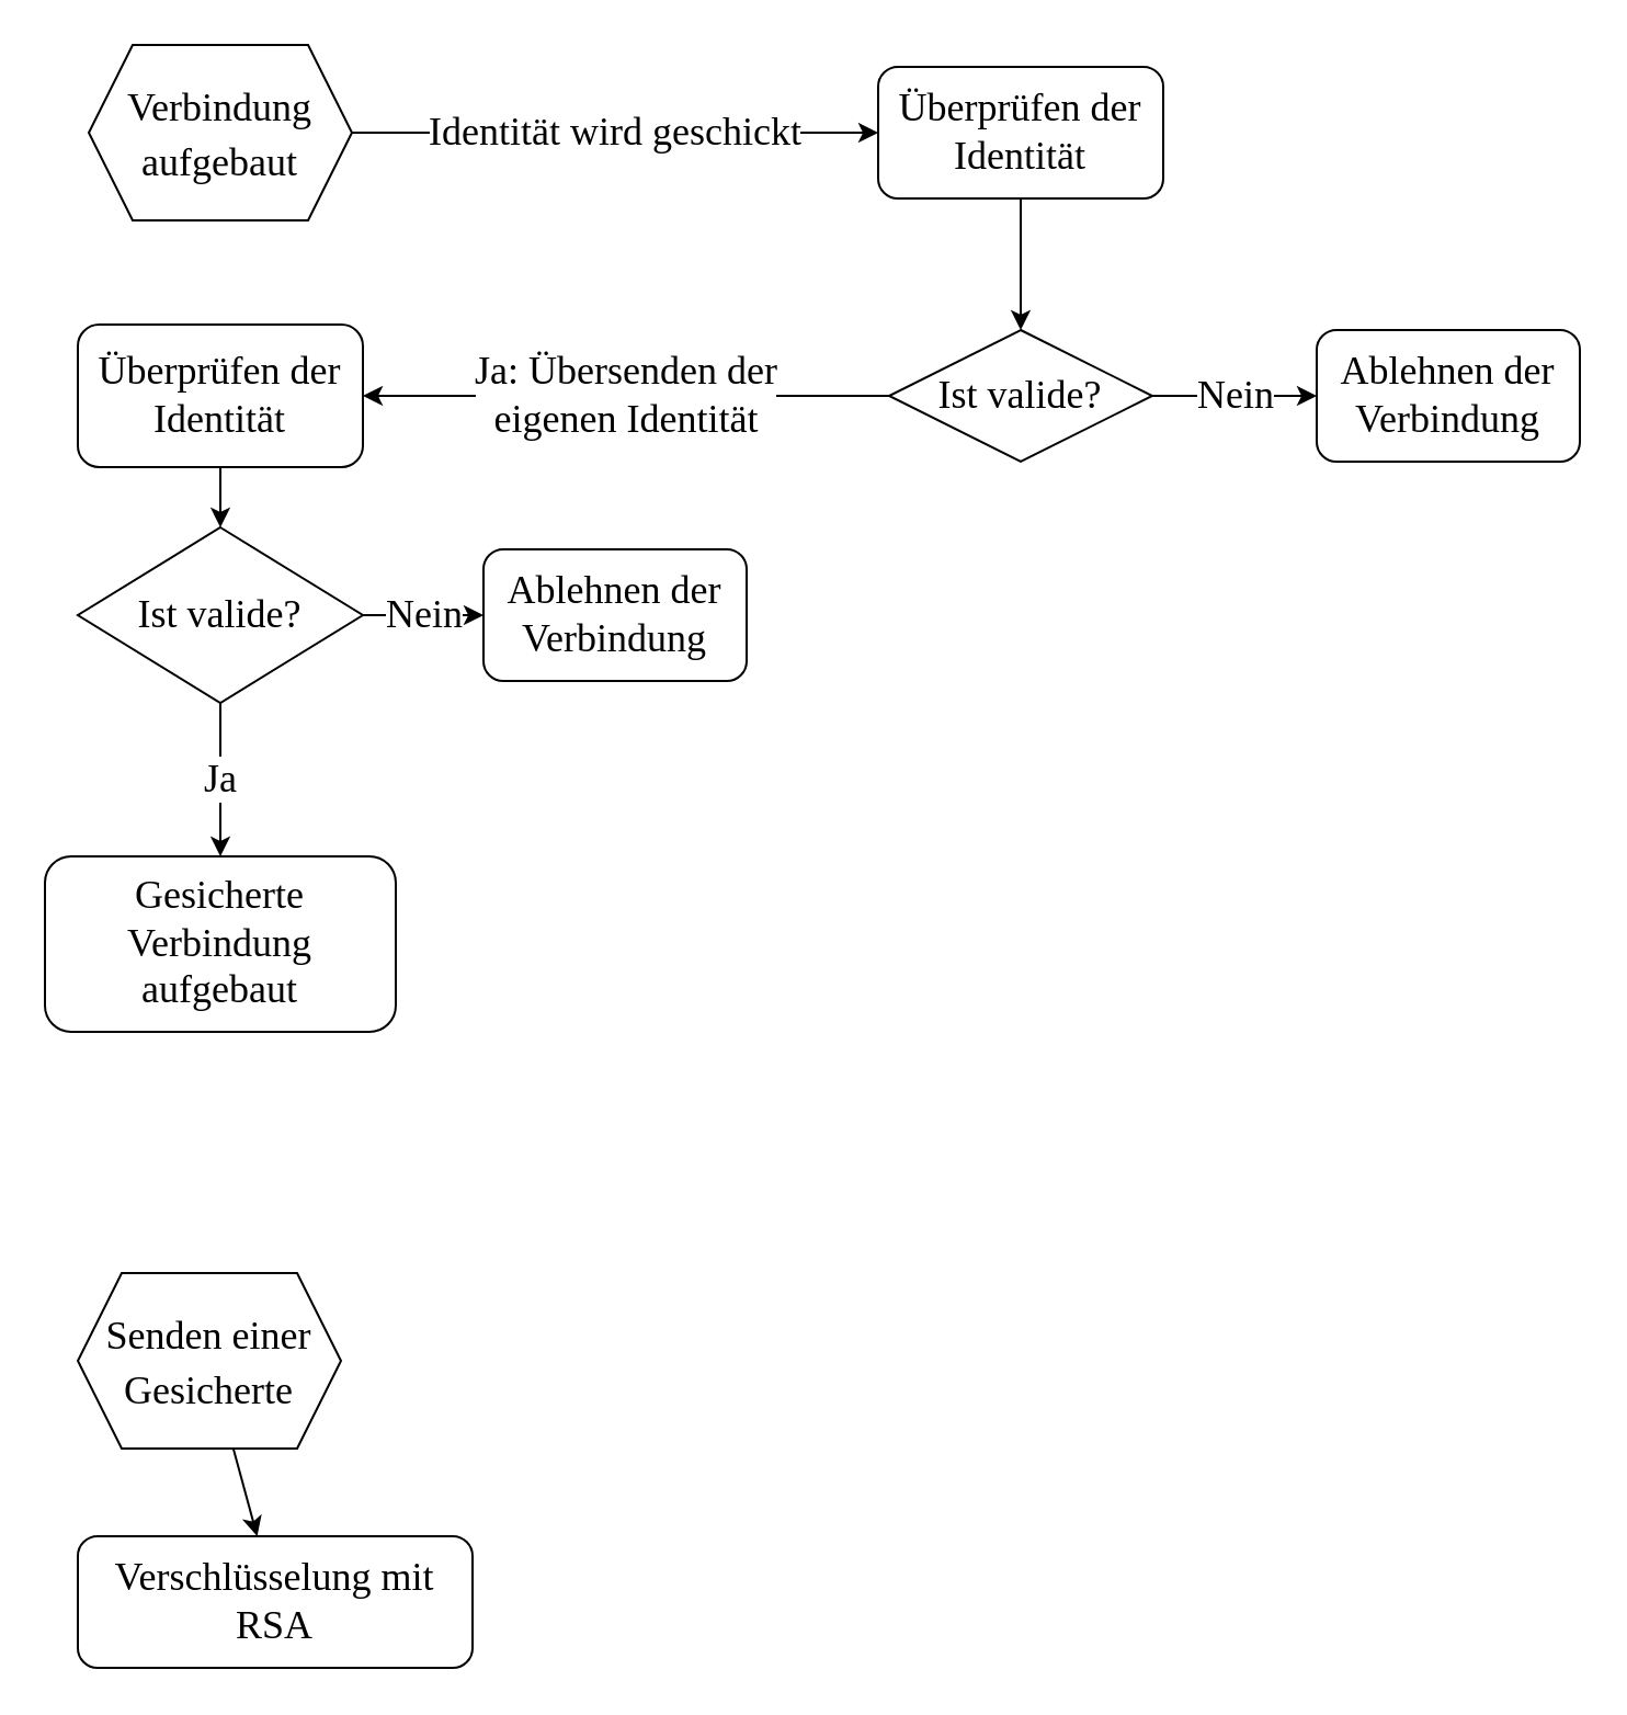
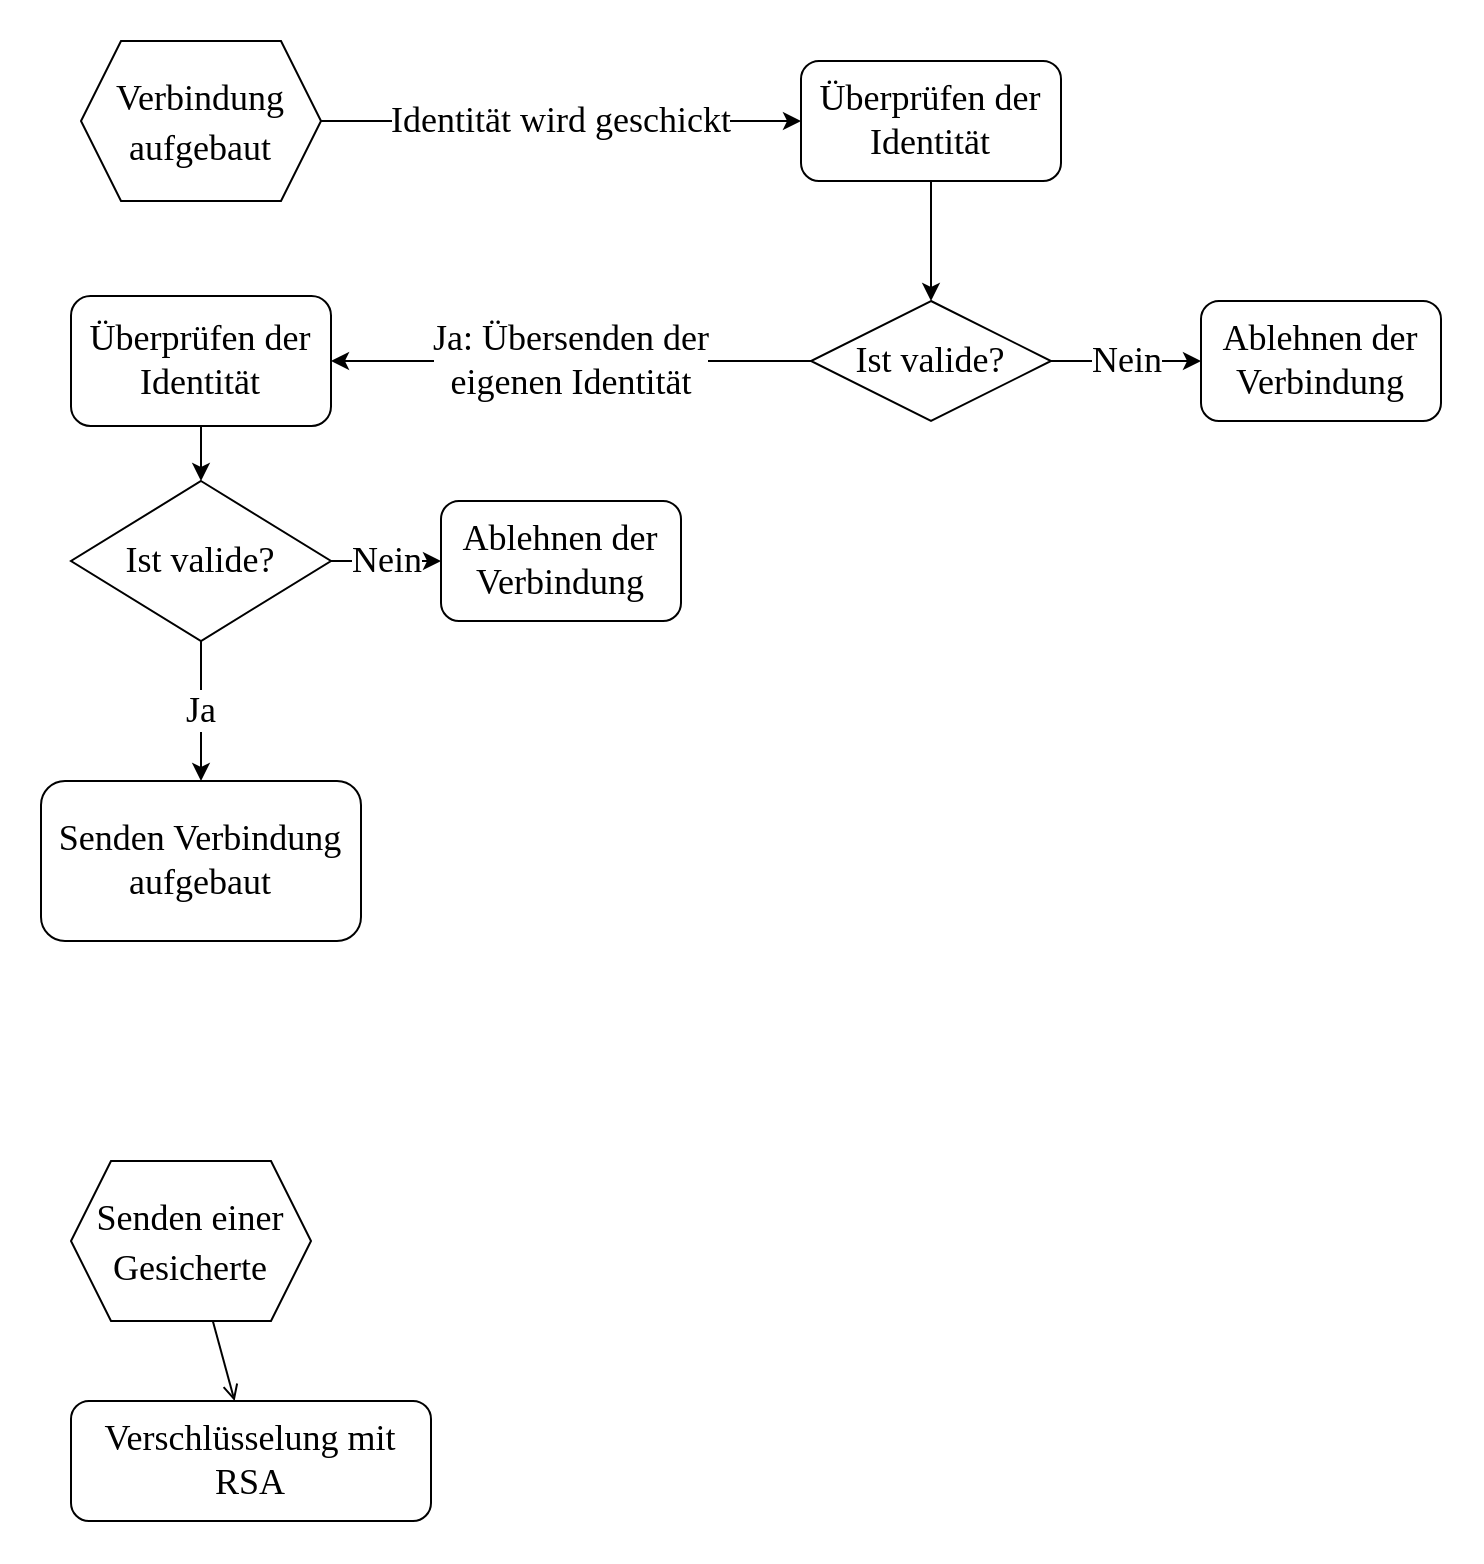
  <mxCell id="0" />
  <mxCell id="1" parent="0" />
  <mxCell id="2" style="edgeStyle=none;hachureGap=4;html=1;fontFamily=Carlito;fontSource=https%3A%2F%2Ffonts.googleapis.com%2Fcss%3Ffamily%3DCarlito;fontSize=16;" edge="1" parent="1"><mxGeometry relative="1" as="geometry"><mxPoint x="200" y="330" as="sourcePoint" /></mxGeometry></mxCell>
  <mxCell id="3" style="edgeStyle=none;sketch=0;hachureGap=4;jiggle=2;curveFitting=1;html=1;fontFamily=Carlito;fontSource=https%3A%2F%2Ffonts.googleapis.com%2Fcss%3Ffamily%3DCarlito;fontSize=16;" edge="1" parent="1"><mxGeometry relative="1" as="geometry"><mxPoint x="380" y="330" as="sourcePoint" /></mxGeometry></mxCell>
  <mxCell id="4" value="Identität wird geschickt" style="edgeStyle=none;sketch=0;hachureGap=4;jiggle=2;curveFitting=1;html=1;fontFamily=Carlito;fontSource=https%3A%2F%2Ffonts.googleapis.com%2Fcss%3Ffamily%3DCarlito;fontSize=18;" edge="1" parent="1" source="5" target="7"><mxGeometry relative="1" as="geometry"><mxPoint x="270" y="100" as="targetPoint" /></mxGeometry></mxCell>
  <mxCell id="5" value="&lt;font style=&quot;font-size: 18px;&quot;&gt;Verbindung&lt;br&gt;aufgebaut&lt;/font&gt;" style="shape=hexagon;perimeter=hexagonPerimeter2;whiteSpace=wrap;html=1;fixedSize=1;sketch=0;hachureGap=4;jiggle=2;curveFitting=1;sketchStyle=rough;fontFamily=Carlito;fontSource=https%3A%2F%2Ffonts.googleapis.com%2Fcss%3Ffamily%3DCarlito;fontSize=20;" vertex="1" parent="1"><mxGeometry x="40" y="20" width="120" height="80" as="geometry" /></mxCell>
  <mxCell id="6" style="edgeStyle=none;sketch=0;hachureGap=4;jiggle=2;curveFitting=1;html=1;entryX=0.5;entryY=0;entryDx=0;entryDy=0;fontFamily=Carlito;fontSource=https%3A%2F%2Ffonts.googleapis.com%2Fcss%3Ffamily%3DCarlito;fontSize=18;" edge="1" parent="1" source="7" target="12"><mxGeometry relative="1" as="geometry" /></mxCell>
  <mxCell id="7" value="Überprüfen der Identität" style="rounded=1;whiteSpace=wrap;html=1;sketch=0;hachureGap=4;jiggle=2;curveFitting=1;sketchStyle=rough;fontFamily=Carlito;fontSource=https%3A%2F%2Ffonts.googleapis.com%2Fcss%3Ffamily%3DCarlito;fontSize=18;" vertex="1" parent="1"><mxGeometry x="400" y="30" width="130" height="60" as="geometry" /></mxCell>
  <mxCell id="8" style="edgeStyle=none;sketch=0;hachureGap=4;jiggle=2;curveFitting=1;html=1;fontFamily=Carlito;fontSource=https%3A%2F%2Ffonts.googleapis.com%2Fcss%3Ffamily%3DCarlito;fontSize=18;" edge="1" parent="1" source="9" target="16"><mxGeometry relative="1" as="geometry" /></mxCell>
  <mxCell id="9" value="Überprüfen der Identität" style="rounded=1;whiteSpace=wrap;html=1;sketch=0;hachureGap=4;jiggle=2;curveFitting=1;sketchStyle=rough;fontFamily=Carlito;fontSource=https%3A%2F%2Ffonts.googleapis.com%2Fcss%3Ffamily%3DCarlito;fontSize=18;" vertex="1" parent="1"><mxGeometry x="35" y="147.5" width="130" height="65" as="geometry" /></mxCell>
  <mxCell id="10" value="Nein" style="edgeStyle=none;sketch=0;hachureGap=4;jiggle=2;curveFitting=1;html=1;fontFamily=Carlito;fontSource=https%3A%2F%2Ffonts.googleapis.com%2Fcss%3Ffamily%3DCarlito;fontSize=18;entryX=0;entryY=0.5;entryDx=0;entryDy=0;" edge="1" parent="1" source="12" target="13"><mxGeometry relative="1" as="geometry"><mxPoint x="560" y="180" as="targetPoint" /></mxGeometry></mxCell>
  <mxCell id="11" value="Ja: Übersenden der&lt;br&gt;eigenen Identität" style="edgeStyle=none;sketch=0;hachureGap=4;jiggle=2;curveFitting=1;html=1;fontFamily=Carlito;fontSource=https%3A%2F%2Ffonts.googleapis.com%2Fcss%3Ffamily%3DCarlito;fontSize=18;" edge="1" parent="1" source="12" target="9"><mxGeometry relative="1" as="geometry" /></mxCell>
  <mxCell id="12" value="Ist valide?" style="rhombus;whiteSpace=wrap;html=1;sketch=0;hachureGap=4;jiggle=2;curveFitting=1;sketchStyle=rough;fontFamily=Carlito;fontSource=https%3A%2F%2Ffonts.googleapis.com%2Fcss%3Ffamily%3DCarlito;fontSize=18;" vertex="1" parent="1"><mxGeometry x="405" y="150" width="120" height="60" as="geometry" /></mxCell>
  <mxCell id="13" value="Ablehnen der Verbindung" style="rounded=1;whiteSpace=wrap;html=1;sketch=0;hachureGap=4;jiggle=2;curveFitting=1;sketchStyle=rough;fontFamily=Carlito;fontSource=https%3A%2F%2Ffonts.googleapis.com%2Fcss%3Ffamily%3DCarlito;fontSize=18;" vertex="1" parent="1"><mxGeometry x="600" y="150" width="120" height="60" as="geometry" /></mxCell>
  <mxCell id="14" value="Nein" style="edgeStyle=none;sketch=0;hachureGap=4;jiggle=2;curveFitting=1;html=1;fontFamily=Carlito;fontSource=https%3A%2F%2Ffonts.googleapis.com%2Fcss%3Ffamily%3DCarlito;fontSize=18;" edge="1" parent="1" source="16" target="17"><mxGeometry relative="1" as="geometry" /></mxCell>
  <mxCell id="15" value="Ja" style="edgeStyle=none;sketch=0;hachureGap=4;jiggle=2;curveFitting=1;html=1;fontFamily=Carlito;fontSource=https%3A%2F%2Ffonts.googleapis.com%2Fcss%3Ffamily%3DCarlito;fontSize=18;exitX=0.5;exitY=1;exitDx=0;exitDy=0;" edge="1" parent="1" source="16" target="18"><mxGeometry relative="1" as="geometry"><mxPoint x="104.395" y="320.628" as="sourcePoint" /><mxPoint x="103.28" y="393.64" as="targetPoint" /></mxGeometry></mxCell>
  <mxCell id="16" value="Ist valide?" style="rhombus;whiteSpace=wrap;html=1;sketch=0;hachureGap=4;jiggle=2;curveFitting=1;sketchStyle=rough;fontFamily=Carlito;fontSource=https%3A%2F%2Ffonts.googleapis.com%2Fcss%3Ffamily%3DCarlito;fontSize=18;" vertex="1" parent="1"><mxGeometry x="35" y="240" width="130" height="80" as="geometry" /></mxCell>
  <mxCell id="17" value="Ablehnen der Verbindung" style="rounded=1;whiteSpace=wrap;html=1;sketch=0;hachureGap=4;jiggle=2;curveFitting=1;sketchStyle=rough;fontFamily=Carlito;fontSource=https%3A%2F%2Ffonts.googleapis.com%2Fcss%3Ffamily%3DCarlito;fontSize=18;" vertex="1" parent="1"><mxGeometry x="220" y="250" width="120" height="60" as="geometry" /></mxCell>
- <mxCell id="18" value="Gesicherte Verbindung aufgebaut" style="rounded=1;whiteSpace=wrap;html=1;sketch=0;hachureGap=4;jiggle=2;curveFitting=1;sketchStyle=rough;fontFamily=Carlito;fontSource=https%3A%2F%2Ffonts.googleapis.com%2Fcss%3Ffamily%3DCarlito;fontSize=18;" vertex="1" parent="1"><mxGeometry x="20" y="390" width="160" height="80" as="geometry" /></mxCell>
- <mxCell id="19" style="edgeStyle=none;sketch=0;hachureGap=4;jiggle=2;curveFitting=1;html=1;fontFamily=Carlito;fontSource=https%3A%2F%2Ffonts.googleapis.com%2Fcss%3Ffamily%3DCarlito;fontSize=18;" edge="1" parent="1" source="20" target="21"><mxGeometry relative="1" as="geometry" /></mxCell>
+ <mxCell id="18" value="Senden Verbindung aufgebaut" style="rounded=1;whiteSpace=wrap;html=1;sketch=0;hachureGap=4;jiggle=2;curveFitting=1;sketchStyle=rough;fontFamily=Carlito;fontSource=https%3A%2F%2Ffonts.googleapis.com%2Fcss%3Ffamily%3DCarlito;fontSize=18;" vertex="1" parent="1"><mxGeometry x="20" y="390" width="160" height="80" as="geometry" /></mxCell>
+ <mxCell id="19" style="edgeStyle=none;sketch=0;hachureGap=4;jiggle=2;curveFitting=1;html=1;fontFamily=Carlito;fontSource=https%3A%2F%2Ffonts.googleapis.com%2Fcss%3Ffamily%3DCarlito;fontSize=18;endArrow=open;" edge="1" parent="1" source="20" target="21"><mxGeometry relative="1" as="geometry" /></mxCell>
  <mxCell id="20" value="&lt;span style=&quot;font-size: 18px;&quot;&gt;Senden einer Gesicherte&lt;/span&gt;" style="shape=hexagon;perimeter=hexagonPerimeter2;whiteSpace=wrap;html=1;fixedSize=1;sketch=0;hachureGap=4;jiggle=2;curveFitting=1;sketchStyle=rough;fontFamily=Carlito;fontSource=https%3A%2F%2Ffonts.googleapis.com%2Fcss%3Ffamily%3DCarlito;fontSize=20;" vertex="1" parent="1"><mxGeometry x="35" y="580" width="120" height="80" as="geometry" /></mxCell>
  <mxCell id="21" value="Verschlüsselung mit RSA" style="rounded=1;whiteSpace=wrap;html=1;sketch=0;hachureGap=4;jiggle=2;curveFitting=1;sketchStyle=rough;fontFamily=Carlito;fontSource=https%3A%2F%2Ffonts.googleapis.com%2Fcss%3Ffamily%3DCarlito;fontSize=18;" vertex="1" parent="1"><mxGeometry x="35" y="700" width="180" height="60" as="geometry" /></mxCell>
